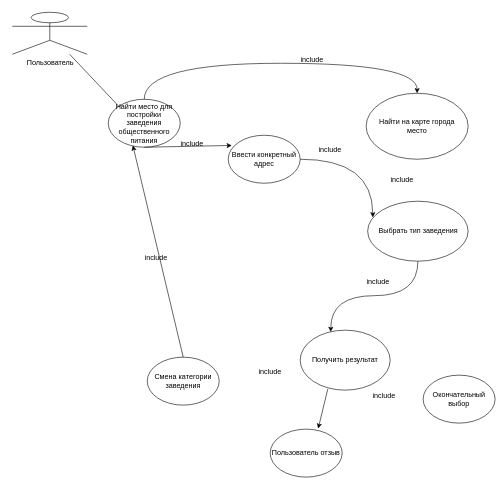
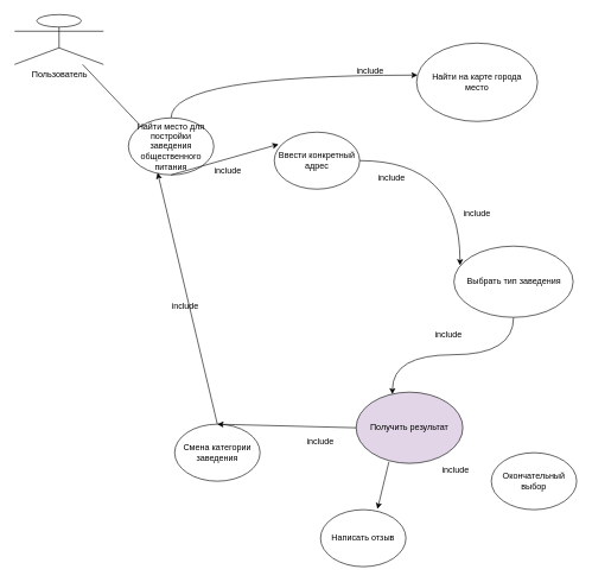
  <mxCell id="0" />
  <mxCell id="1" parent="0" />
  <mxCell id="2" value="Пользователь" style="shape=umlActor;verticalLabelPosition=bottom;verticalAlign=top;html=1;outlineConnect=0;" parent="1" vertex="1"><mxGeometry x="20" y="20" width="125" height="70" as="geometry" /></mxCell>
- <mxCell id="3" value="Найти на карте города&lt;br&gt;место" style="ellipse;whiteSpace=wrap;html=1;" parent="1" vertex="1"><mxGeometry x="610" y="155" width="170" height="110" as="geometry" /></mxCell>
+ <mxCell id="3" value="Найти на карте города&lt;br&gt;место" style="ellipse;whiteSpace=wrap;html=1;" parent="1" vertex="1"><mxGeometry x="585" y="60" width="170" height="110" as="geometry" /></mxCell>
  <mxCell id="4" style="edgeStyle=orthogonalEdgeStyle;curved=1;rounded=0;orthogonalLoop=1;jettySize=auto;html=1;entryX=0.34;entryY=0.03;entryDx=0;entryDy=0;entryPerimeter=0;" parent="1" source="5" target="13" edge="1"><mxGeometry relative="1" as="geometry" /></mxCell>
- <mxCell id="5" value="Выбрать тип заведения" style="ellipse;whiteSpace=wrap;html=1;" parent="1" vertex="1"><mxGeometry x="612.5" y="335" width="167.5" height="100" as="geometry" /></mxCell>
+ <mxCell id="5" value="Выбрать тип заведения" style="ellipse;whiteSpace=wrap;html=1;" parent="1" vertex="1"><mxGeometry x="637.5" y="345" width="167.5" height="100" as="geometry" /></mxCell>
  <mxCell id="6" value="include" style="text;html=1;strokeColor=none;fillColor=none;align=center;verticalAlign=middle;whiteSpace=wrap;rounded=0;" parent="1" vertex="1"><mxGeometry x="490" y="85" width="60" height="30" as="geometry" /></mxCell>
  <mxCell id="7" value="include" style="text;html=1;strokeColor=none;fillColor=none;align=center;verticalAlign=middle;whiteSpace=wrap;rounded=0;" parent="1" vertex="1"><mxGeometry x="640" y="285" width="60" height="30" as="geometry" /></mxCell>
  <mxCell id="8" style="edgeStyle=orthogonalEdgeStyle;rounded=0;orthogonalLoop=1;jettySize=auto;html=1;curved=1;" parent="1" source="9" target="3" edge="1"><mxGeometry relative="1" as="geometry"><Array as="points"><mxPoint x="695" y="105" /></Array></mxGeometry></mxCell>
  <mxCell id="9" value="Найти место для постройки заведения общественного питания" style="ellipse;whiteSpace=wrap;html=1;" parent="1" vertex="1"><mxGeometry x="180" y="165" width="120" height="80" as="geometry" /></mxCell>
  <mxCell id="10" style="edgeStyle=orthogonalEdgeStyle;curved=1;rounded=0;orthogonalLoop=1;jettySize=auto;html=1;entryX=0.051;entryY=0.27;entryDx=0;entryDy=0;entryPerimeter=0;" parent="1" source="11" target="5" edge="1"><mxGeometry relative="1" as="geometry" /></mxCell>
- <mxCell id="11" value="Ввести конкретный адрес" style="ellipse;whiteSpace=wrap;html=1;" parent="1" vertex="1"><mxGeometry x="380" y="225" width="120" height="80" as="geometry" /></mxCell>
+ <mxCell id="11" value="Ввести конкретный адрес" style="ellipse;whiteSpace=wrap;html=1;" parent="1" vertex="1"><mxGeometry x="385" y="185" width="120" height="80" as="geometry" /></mxCell>
  <mxCell id="12" value="" style="endArrow=classic;html=1;rounded=0;exitX=0.5;exitY=1;exitDx=0;exitDy=0;entryX=0.05;entryY=0.213;entryDx=0;entryDy=0;entryPerimeter=0;" parent="1" source="9" edge="1" target="11"><mxGeometry width="50" height="50" relative="1" as="geometry"><mxPoint x="250" y="285" as="sourcePoint" /><mxPoint x="380" y="215" as="targetPoint" /></mxGeometry></mxCell>
- <mxCell id="13" value="Получить результат" style="ellipse;whiteSpace=wrap;html=1;" parent="1" vertex="1"><mxGeometry x="500" y="550" width="150" height="100" as="geometry" /></mxCell>
+ <mxCell id="13" value="Получить результат" style="ellipse;whiteSpace=wrap;html=1;fillColor=#e1d5e7;" parent="1" vertex="1"><mxGeometry x="500" y="550" width="150" height="100" as="geometry" /></mxCell>
  <mxCell id="14" value="Смена категории заведения" style="ellipse;whiteSpace=wrap;html=1;" parent="1" vertex="1"><mxGeometry x="245" y="595" width="120" height="80" as="geometry" /></mxCell>
- <mxCell id="16" value="Окончательный выбор" style="ellipse;whiteSpace=wrap;html=1;" parent="1" vertex="1"><mxGeometry x="705" y="625" width="120" height="80" as="geometry" /></mxCell>
+ <mxCell id="15" value="" style="endArrow=classic;html=1;rounded=0;exitX=0;exitY=0.5;exitDx=0;exitDy=0;entryX=0.5;entryY=0;entryDx=0;entryDy=0;" parent="1" source="13" target="14" edge="1"><mxGeometry width="50" height="50" relative="1" as="geometry"><mxPoint x="280" y="585" as="sourcePoint" /><mxPoint x="330" y="535" as="targetPoint" /></mxGeometry></mxCell>
+ <mxCell id="16" value="Окончательный выбор" style="ellipse;whiteSpace=wrap;html=1;" parent="1" vertex="1"><mxGeometry x="690" y="635" width="120" height="80" as="geometry" /></mxCell>
  <mxCell id="17" value="" style="endArrow=classic;html=1;rounded=0;exitX=0.5;exitY=0;exitDx=0;exitDy=0;entryX=0.342;entryY=0.963;entryDx=0;entryDy=0;entryPerimeter=0;" parent="1" source="14" target="9" edge="1"><mxGeometry width="50" height="50" relative="1" as="geometry"><mxPoint x="580" y="475" as="sourcePoint" /><mxPoint x="630" y="425" as="targetPoint" /></mxGeometry></mxCell>
  <mxCell id="18" value="include" style="text;html=1;strokeColor=none;fillColor=none;align=center;verticalAlign=middle;whiteSpace=wrap;rounded=0;" parent="1" vertex="1"><mxGeometry x="290" y="225" width="60" height="30" as="geometry" /></mxCell>
  <mxCell id="19" value="include" style="text;html=1;strokeColor=none;fillColor=none;align=center;verticalAlign=middle;whiteSpace=wrap;rounded=0;" parent="1" vertex="1"><mxGeometry x="420" y="605" width="60" height="30" as="geometry" /></mxCell>
  <mxCell id="20" value="include" style="text;html=1;strokeColor=none;fillColor=none;align=center;verticalAlign=middle;whiteSpace=wrap;rounded=0;" parent="1" vertex="1"><mxGeometry x="600" y="455" width="60" height="30" as="geometry" /></mxCell>
  <mxCell id="21" value="include" style="text;html=1;strokeColor=none;fillColor=none;align=center;verticalAlign=middle;whiteSpace=wrap;rounded=0;" parent="1" vertex="1"><mxGeometry x="230" y="415" width="60" height="30" as="geometry" /></mxCell>
  <mxCell id="22" value="include" style="text;html=1;strokeColor=none;fillColor=none;align=center;verticalAlign=middle;whiteSpace=wrap;rounded=0;" parent="1" vertex="1"><mxGeometry x="610" y="645" width="60" height="30" as="geometry" /></mxCell>
  <mxCell id="23" value="include" style="text;html=1;strokeColor=none;fillColor=none;align=center;verticalAlign=middle;whiteSpace=wrap;rounded=0;" parent="1" vertex="1"><mxGeometry x="520" y="235" width="60" height="30" as="geometry" /></mxCell>
  <mxCell id="24" value="" style="endArrow=none;html=1;rounded=0;entryX=0;entryY=0;entryDx=0;entryDy=0;" edge="1" parent="1" source="2" target="9"><mxGeometry width="50" height="50" relative="1" as="geometry"><mxPoint x="180" y="95" as="sourcePoint" /><mxPoint x="230" y="45" as="targetPoint" /></mxGeometry></mxCell>
- <mxCell id="25" value="Пользователь отзыв" style="ellipse;whiteSpace=wrap;html=1;" vertex="1" parent="1"><mxGeometry x="450" y="715" width="120" height="80" as="geometry" /></mxCell>
+ <mxCell id="25" value="Написать отзыв" style="ellipse;whiteSpace=wrap;html=1;" vertex="1" parent="1"><mxGeometry x="450" y="715" width="120" height="80" as="geometry" /></mxCell>
  <mxCell id="26" value="" style="endArrow=classic;html=1;rounded=0;exitX=0.307;exitY=0.98;exitDx=0;exitDy=0;exitPerimeter=0;entryX=0.667;entryY=-0.012;entryDx=0;entryDy=0;entryPerimeter=0;" edge="1" parent="1" source="13" target="25"><mxGeometry width="50" height="50" relative="1" as="geometry"><mxPoint x="590" y="535" as="sourcePoint" /><mxPoint x="640" y="485" as="targetPoint" /></mxGeometry></mxCell>
